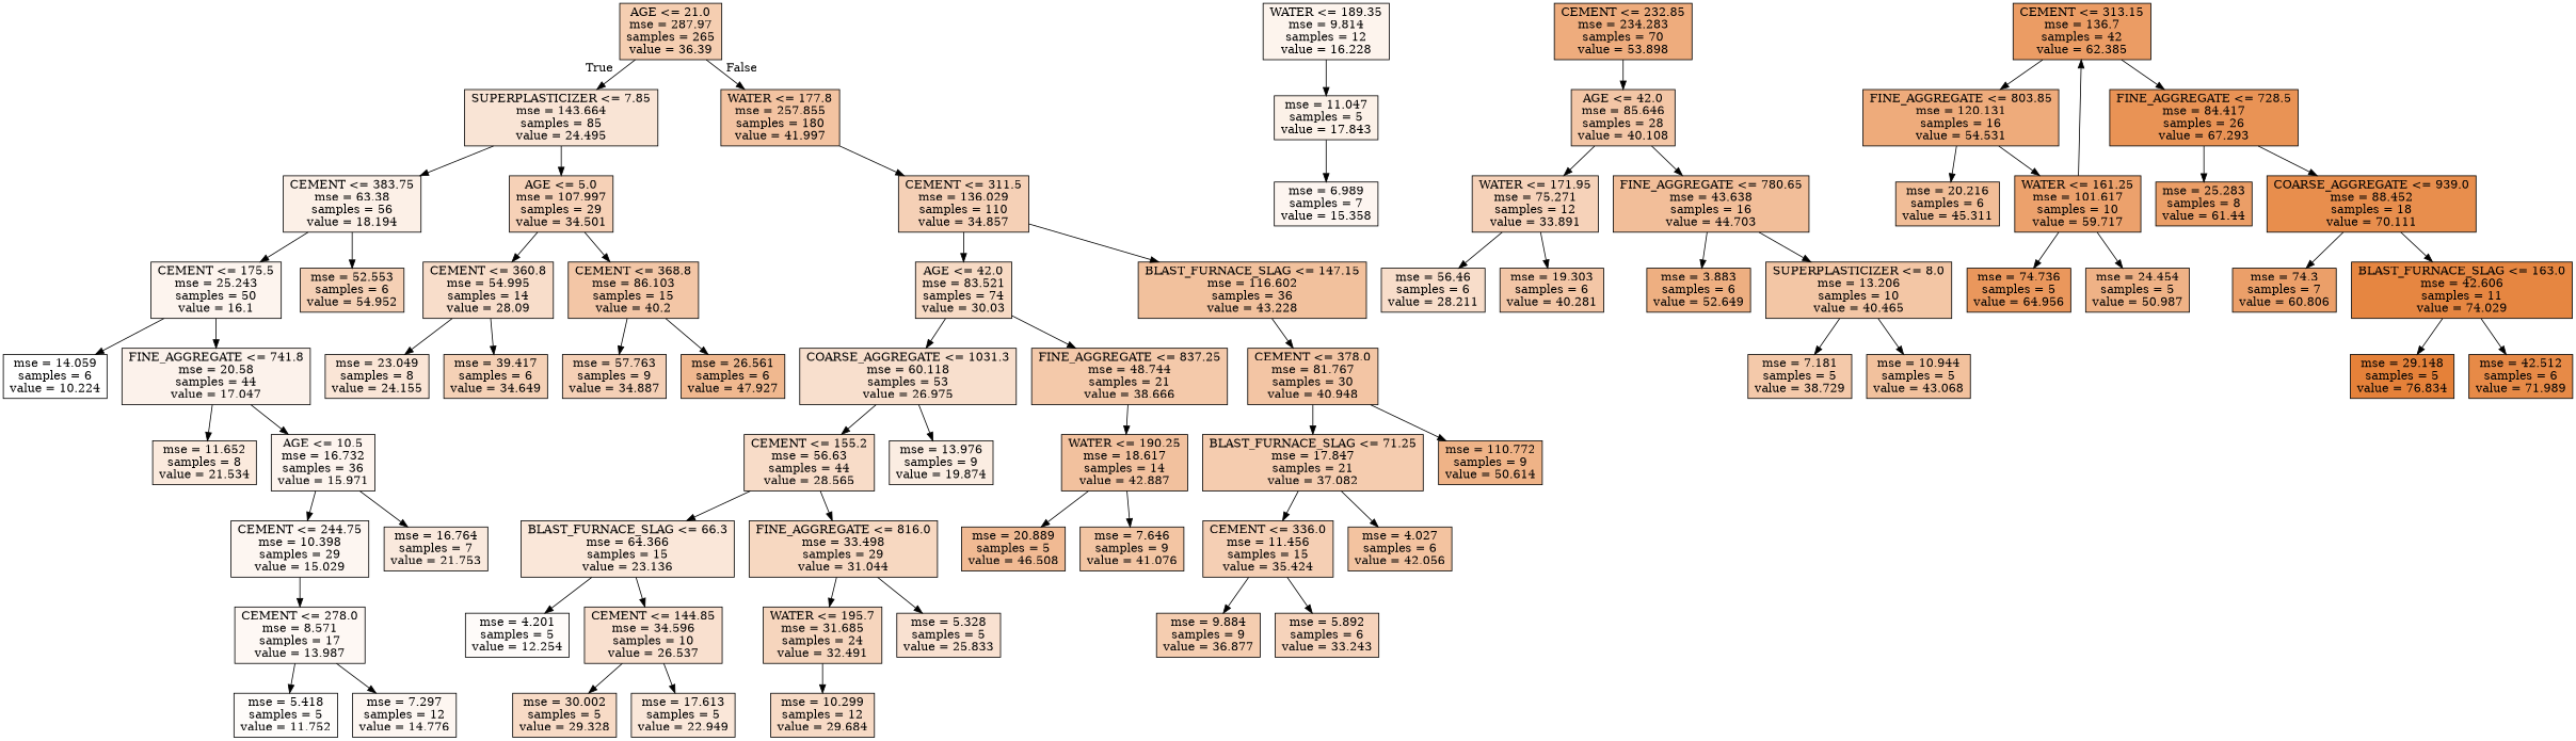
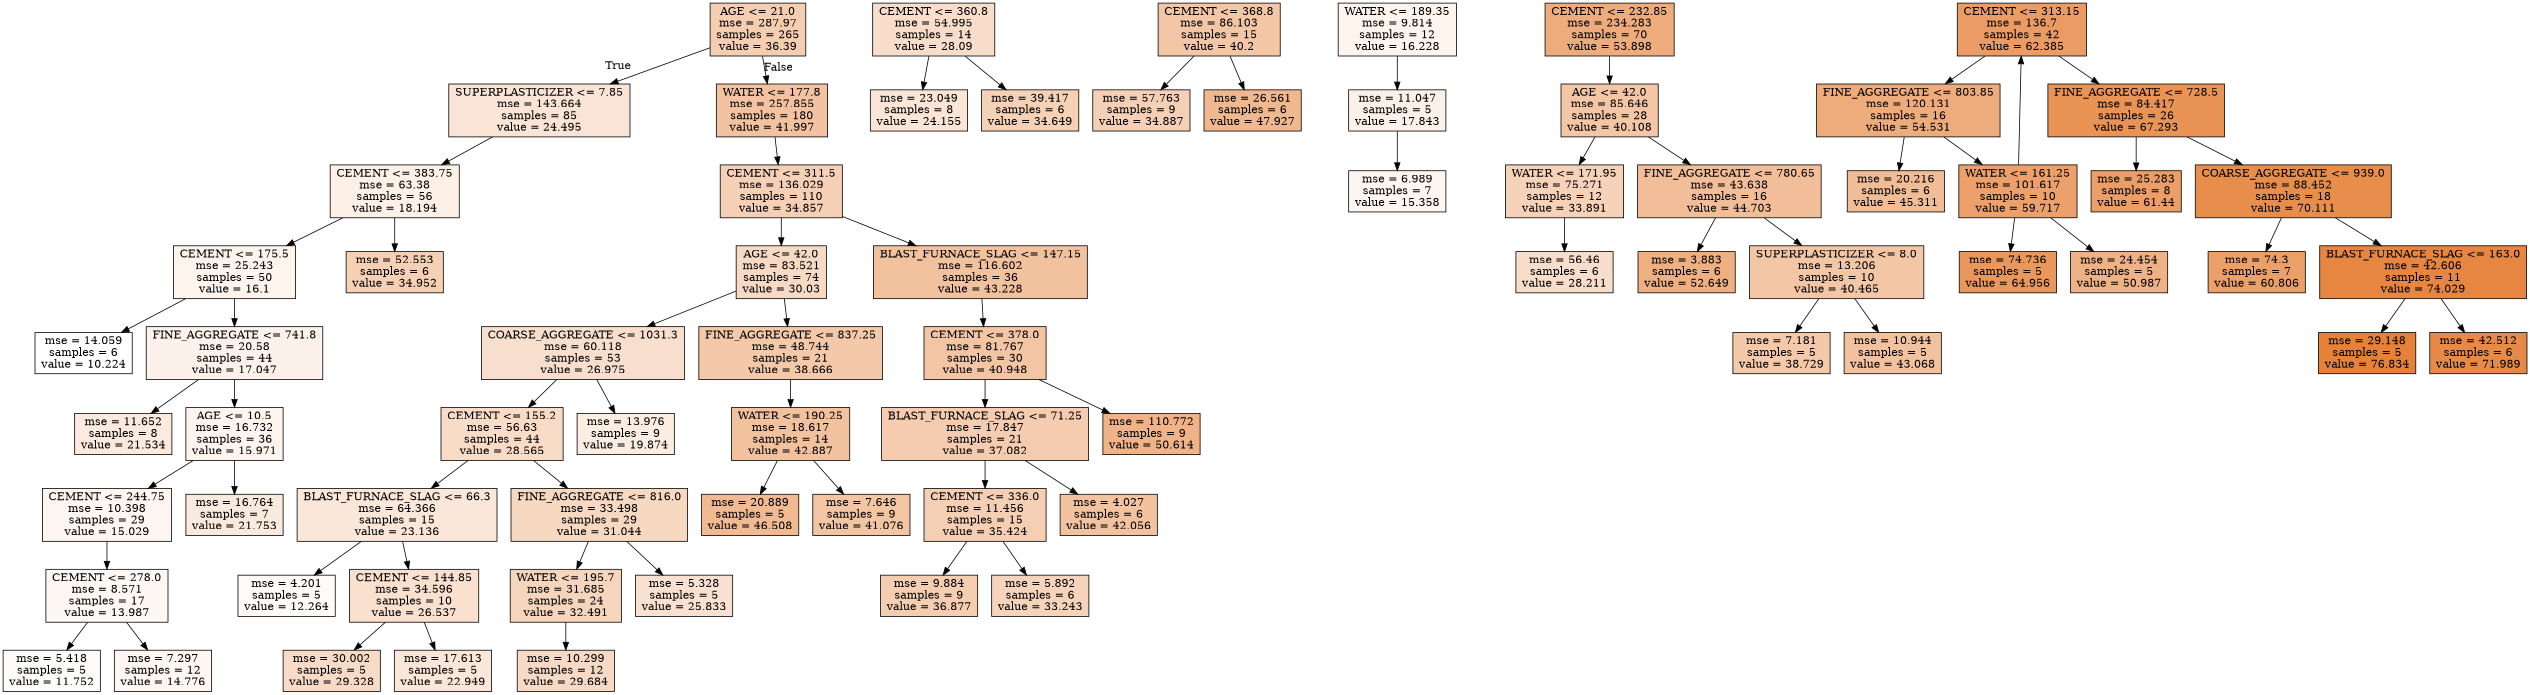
  digraph {
    node [color=black fillcolor="#f3c6a6" shape=box style=filled]
    n1 [fillcolor="#f5ceb1" label="AGE <= 21.0\nmse = 287.97\nsamples = 265\nvalue = 36.39"]
    n2 [fillcolor="#f9e4d5" label="SUPERPLASTICIZER <= 7.85\nmse = 143.664\nsamples = 85\nvalue = 24.495"]
    n3 [fillcolor="#f3c3a1" label="WATER <= 177.8\nmse = 257.855\nsamples = 180\nvalue = 41.997"]
    n4 [fillcolor="#fcf0e7" label="CEMENT <= 383.75\nmse = 63.38\nsamples = 56\nvalue = 18.194"]
-   n5 [fillcolor="#f6d1b7" label="AGE <= 5.0\nmse = 107.997\nsamples = 29\nvalue = 34.501"]
    n6 [fillcolor="#f5d0b6" label="CEMENT <= 311.5\nmse = 136.029\nsamples = 110\nvalue = 34.857"]
    n7 [fillcolor="#fdf4ee" label="CEMENT <= 175.5\nmse = 25.243\nsamples = 50\nvalue = 16.1"]
-   n8 [fillcolor="#f5d0b5" label="mse = 52.553\nsamples = 6\nvalue = 54.952"]
+   n8 [fillcolor="#f5d0b5" label="mse = 52.553\nsamples = 6\nvalue = 34.952"]
    n9 [fillcolor="#f8ddca" label="CEMENT <= 360.8\nmse = 54.995\nsamples = 14\nvalue = 28.09"]
    n10 [label="CEMENT <= 368.8\nmse = 86.103\nsamples = 15\nvalue = 40.2"]
    n11 [fillcolor="#ffffff" label="mse = 14.059\nsamples = 6\nvalue = 10.224"]
    n12 [fillcolor="#fcf2eb" label="FINE_AGGREGATE <= 741.8\nmse = 20.58\nsamples = 44\nvalue = 17.047"]
    n13 [fillcolor="#fbeadd" label="mse = 11.652\nsamples = 8\nvalue = 21.534"]
    n14 [fillcolor="#fdf4ee" label="AGE <= 10.5\nmse = 16.732\nsamples = 36\nvalue = 15.971"]
    n15 [fillcolor="#fdf6f1" label="CEMENT <= 244.75\nmse = 10.398\nsamples = 29\nvalue = 15.029"]
    n16 [fillcolor="#fae9dd" label="mse = 16.764\nsamples = 7\nvalue = 21.753"]
    n17 [fillcolor="#fef8f4" label="CEMENT <= 278.0\nmse = 8.571\nsamples = 17\nvalue = 13.987"]
    n18 [fillcolor="#fdf4ed" label="WATER <= 189.35\nmse = 9.814\nsamples = 12\nvalue = 16.228"]
    n19 [fillcolor="#fcf1e8" label="mse = 11.047\nsamples = 5\nvalue = 17.843"]
    n20 [fillcolor="#fefcfa" label="mse = 5.418\nsamples = 5\nvalue = 11.752"]
    n21 [fillcolor="#fdf6f1" label="mse = 7.297\nsamples = 12\nvalue = 14.776"]
    n22 [fillcolor="#fdf5f0" label="mse = 6.989\nsamples = 7\nvalue = 15.358"]
    n23 [fillcolor="#fae5d6" label="mse = 23.049\nsamples = 8\nvalue = 24.155"]
    n24 [fillcolor="#f5d1b6" label="mse = 39.417\nsamples = 6\nvalue = 34.649"]
    n25 [fillcolor="#f5d0b6" label="mse = 57.763\nsamples = 9\nvalue = 34.887"]
    n26 [fillcolor="#f0b88f" label="mse = 26.561\nsamples = 6\nvalue = 47.927"]
    n27 [fillcolor="#eeac7d" label="CEMENT <= 232.85\nmse = 234.283\nsamples = 70\nvalue = 53.898"]
    n28 [label="AGE <= 42.0\nmse = 85.646\nsamples = 28\nvalue = 40.108"]
    n29 [fillcolor="#f7dac4" label="AGE <= 42.0\nmse = 83.521\nsamples = 74\nvalue = 30.03"]
    n30 [fillcolor="#f2c19d" label="BLAST_FURNACE_SLAG <= 147.15\nmse = 116.602\nsamples = 36\nvalue = 43.228"]
    n31 [fillcolor="#f6d2b9" label="WATER <= 171.95\nmse = 75.271\nsamples = 12\nvalue = 33.891"]
    n32 [fillcolor="#f2be99" label="FINE_AGGREGATE <= 780.65\nmse = 43.638\nsamples = 16\nvalue = 44.703"]
    n33 [fillcolor="#eb9c64" label="CEMENT <= 313.15\nmse = 136.7\nsamples = 42\nvalue = 62.385"]
    n34 [fillcolor="#eeab7b" label="FINE_AGGREGATE <= 803.85\nmse = 120.131\nsamples = 16\nvalue = 54.531"]
    n35 [fillcolor="#e99355" label="FINE_AGGREGATE <= 728.5\nmse = 84.417\nsamples = 26\nvalue = 67.293"]
    n36 [fillcolor="#f8ddca" label="mse = 56.46\nsamples = 6\nvalue = 28.211"]
-   n37 [label="mse = 19.303\nsamples = 6\nvalue = 40.281"]
    n38 [fillcolor="#eeaf81" label="mse = 3.883\nsamples = 6\nvalue = 52.649"]
    n39 [fillcolor="#f3c6a5" label="SUPERPLASTICIZER <= 8.0\nmse = 13.206\nsamples = 10\nvalue = 40.465"]
    n40 [fillcolor="#f4c9aa" label="mse = 7.181\nsamples = 5\nvalue = 38.729"]
    n41 [fillcolor="#f2c19d" label="mse = 10.944\nsamples = 5\nvalue = 43.068"]
    n42 [fillcolor="#eca16c" label="WATER <= 161.25\nmse = 101.617\nsamples = 10\nvalue = 59.717"]
    n43 [fillcolor="#f1bd97" label="mse = 20.216\nsamples = 6\nvalue = 45.311"]
    n44 [fillcolor="#eb9e67" label="mse = 25.283\nsamples = 8\nvalue = 61.44"]
    n45 [fillcolor="#e88e4d" label="COARSE_AGGREGATE <= 939.0\nmse = 88.452\nsamples = 18\nvalue = 70.111"]
    n46 [fillcolor="#ea975c" label="mse = 74.736\nsamples = 5\nvalue = 64.956"]
    n47 [fillcolor="#efb286" label="mse = 24.454\nsamples = 5\nvalue = 50.987"]
    n48 [fillcolor="#eb9f69" label="mse = 74.3\nsamples = 7\nvalue = 60.806"]
    n49 [fillcolor="#e68641" label="BLAST_FURNACE_SLAG <= 163.0\nmse = 42.606\nsamples = 11\nvalue = 74.029"]
    n50 [fillcolor="#e58139" label="mse = 29.148\nsamples = 5\nvalue = 76.834"]
    n51 [fillcolor="#e78a47" label="mse = 42.512\nsamples = 6\nvalue = 71.989"]
    n52 [fillcolor="#f8dfcd" label="COARSE_AGGREGATE <= 1031.3\nmse = 60.118\nsamples = 53\nvalue = 26.975"]
    n53 [fillcolor="#f4c9aa" label="FINE_AGGREGATE <= 837.25\nmse = 48.744\nsamples = 21\nvalue = 38.666"]
    n54 [fillcolor="#f3c5a4" label="CEMENT <= 378.0\nmse = 81.767\nsamples = 30\nvalue = 40.948"]
    n55 [fillcolor="#f8dcc8" label="CEMENT <= 155.2\nmse = 56.63\nsamples = 44\nvalue = 28.565"]
    n56 [fillcolor="#fbede2" label="mse = 13.976\nsamples = 9\nvalue = 19.874"]
    n57 [fillcolor="#f2c19e" label="WATER <= 190.25\nmse = 18.617\nsamples = 14\nvalue = 42.887"]
    n58 [fillcolor="#fae7d9" label="BLAST_FURNACE_SLAG <= 66.3\nmse = 64.366\nsamples = 15\nvalue = 23.136"]
    n59 [fillcolor="#f7d8c1" label="FINE_AGGREGATE <= 816.0\nmse = 33.498\nsamples = 29\nvalue = 31.044"]
-   n60 [fillcolor="#fefbf9" label="mse = 4.201\nsamples = 5\nvalue = 12.254"]
+   n60 [fillcolor="#fefbf9" label="mse = 4.201\nsamples = 5\nvalue = 12.264"]
    n61 [fillcolor="#f9e0cf" label="CEMENT <= 144.85\nmse = 34.596\nsamples = 10\nvalue = 26.537"]
    n62 [fillcolor="#f6d5bd" label="WATER <= 195.7\nmse = 31.685\nsamples = 24\nvalue = 32.491"]
    n63 [fillcolor="#f9e1d1" label="mse = 5.328\nsamples = 5\nvalue = 25.833"]
    n64 [fillcolor="#f8dbc6" label="mse = 30.002\nsamples = 5\nvalue = 29.328"]
    n65 [fillcolor="#fae7d9" label="mse = 17.613\nsamples = 5\nvalue = 22.949"]
    n66 [fillcolor="#f7dac5" label="mse = 10.299\nsamples = 12\nvalue = 29.684"]
    n67 [fillcolor="#f1ba93" label="mse = 20.889\nsamples = 5\nvalue = 46.508"]
    n68 [fillcolor="#f3c5a3" label="mse = 7.646\nsamples = 9\nvalue = 41.076"]
    n69 [fillcolor="#f5ccaf" label="BLAST_FURNACE_SLAG <= 71.25\nmse = 17.847\nsamples = 21\nvalue = 37.082"]
    n70 [fillcolor="#efb387" label="mse = 110.772\nsamples = 9\nvalue = 50.614"]
    n71 [fillcolor="#f5cfb4" label="CEMENT <= 336.0\nmse = 11.456\nsamples = 15\nvalue = 35.424"]
    n72 [fillcolor="#f3c3a0" label="mse = 4.027\nsamples = 6\nvalue = 42.056"]
    n73 [fillcolor="#f5cdb0" label="mse = 9.884\nsamples = 9\nvalue = 36.877"]
    n74 [fillcolor="#f6d3bb" label="mse = 5.892\nsamples = 6\nvalue = 33.243"]
    n1 -> n2 [headlabel=True labelangle=45 labeldistance=2.5]
    n1 -> n3 [headlabel=False labelangle=-45 labeldistance=2.5]
    n2 -> n4
-   n2 -> n5
    n3 -> n6
    n4 -> n7
    n4 -> n8
-   n5 -> n9
-   n5 -> n10
    n6 -> n29
    n6 -> n30
    n7 -> n11
    n7 -> n12
    n9 -> n23
    n9 -> n24
    n10 -> n25
    n10 -> n26
    n12 -> n13
    n12 -> n14
    n14 -> n15
    n14 -> n16
    n15 -> n17
    n17 -> n20
    n17 -> n21
    n18 -> n19
    n19 -> n22
    n27 -> n28
    n28 -> n31
    n28 -> n32
    n29 -> n52
    n29 -> n53
    n30 -> n54
    n31 -> n36
-   n31 -> n37
    n32 -> n38
    n32 -> n39
    n33 -> n34
    n33 -> n35
    n34 -> n42
    n34 -> n43
    n35 -> n44
    n35 -> n45
    n39 -> n40
    n39 -> n41
    n42 -> n33
    n42 -> n46
    n42 -> n47
    n45 -> n48
    n45 -> n49
    n49 -> n50
    n49 -> n51
    n52 -> n55
    n52 -> n56
    n53 -> n57
    n54 -> n69
    n54 -> n70
    n55 -> n58
    n55 -> n59
    n57 -> n67
    n57 -> n68
    n58 -> n60
    n58 -> n61
    n59 -> n62
    n59 -> n63
    n61 -> n64
    n61 -> n65
    n62 -> n66
    n69 -> n71
    n69 -> n72
    n71 -> n73
    n71 -> n74
  }
